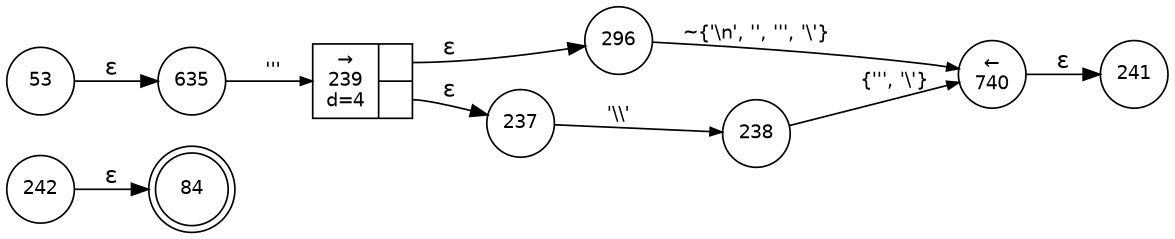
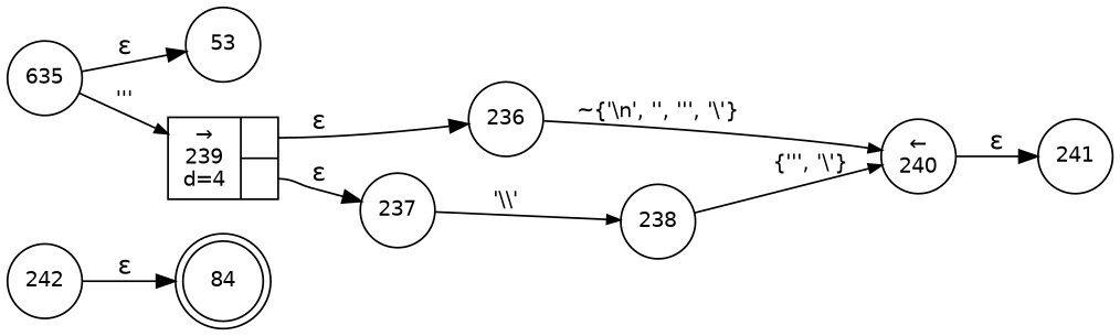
  digraph {
    fontname="DejaVu Sans"
    rankdir=LR
    node [fixedsize=true fontname="DejaVu Sans" fontsize=11 shape=circle peripheries=1]
    edge [fontname="DejaVu Sans"]
    n1 [label=84 shape=doublecircle width=.6 peripheries=""]
-   n2 [label="&larr;\n740" width=.55]
+   n2 [label="&larr;\n240" width=.55]
    n3 [label=241 width=.55]
    n4 [label=242 width=.55]
    n5 [label=53 width=.55]
    n6 [label=635 width=.55]
    n7 [fixedsize=false label="{&rarr;\n239\nd=4|{<p0>|<p1>}}" shape=record]
-   n8 [label=296 width=.55]
+   n8 [label=236 width=.55]
    n9 [label=237 width=.55]
    n10 [label=238 width=.55]
    n2 -> n3 [label="&epsilon;"]
    n4 -> n1 [label="&epsilon;"]
-   n5 -> n6 [label="&epsilon;"]
+   n6 -> n5 [label="&epsilon;"]
    n6 -> n7 [arrowhead=normal arrowsize=.7 fontsize=11 label="'''"]
    n7 -> n8 [label="&epsilon;" tailport=p0]
    n7 -> n9 [label="&epsilon;" tailport=p1]
    n8 -> n2 [arrowhead=normal arrowsize=.7 fontsize=11 label="~{'\\n', '', ''', '\\'}"]
    n9 -> n10 [arrowhead=normal arrowsize=.7 fontsize=11 label="'\\\\'"]
    n10 -> n2 [arrowhead=normal arrowsize=.7 fontsize=11 label="{''', '\\'}"]
  }
